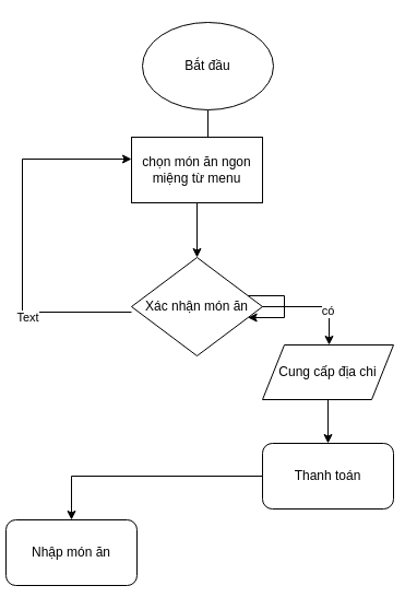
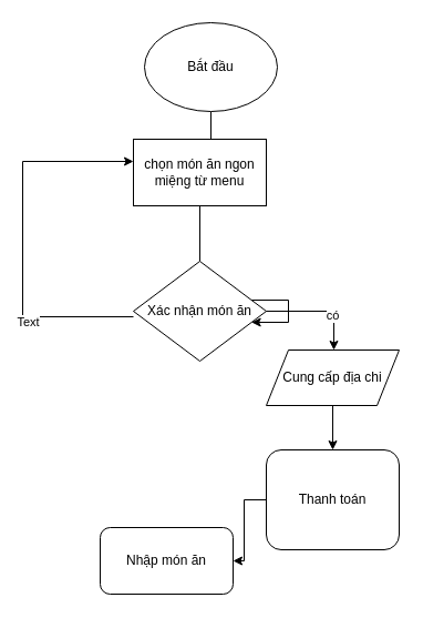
  <mxCell id="0" />
  <mxCell id="1" parent="0" />
  <mxCell id="2" value="" style="edgeStyle=orthogonalEdgeStyle;rounded=0;orthogonalLoop=1;jettySize=auto;html=1;" edge="1" parent="1" source="3"><mxGeometry relative="1" as="geometry"><mxPoint x="180" y="155" as="targetPoint" /></mxGeometry></mxCell>
  <mxCell id="3" value="Bắt đầu" style="ellipse;whiteSpace=wrap;html=1;" vertex="1" parent="1"><mxGeometry x="130" y="20" width="120" height="80" as="geometry" /></mxCell>
- <mxCell id="4" value="" style="edgeStyle=orthogonalEdgeStyle;rounded=0;orthogonalLoop=1;jettySize=auto;html=1;" edge="1" parent="1" source="5" target="10"><mxGeometry relative="1" as="geometry" /></mxCell>
+ <mxCell id="4" value="" style="edgeStyle=orthogonalEdgeStyle;rounded=0;orthogonalLoop=1;jettySize=auto;html=1;endArrow=none;" edge="1" parent="1" source="5" target="10"><mxGeometry relative="1" as="geometry" /></mxCell>
  <mxCell id="5" value="chọn món ăn ngon miệng từ menu" style="rounded=0;whiteSpace=wrap;html=1;" vertex="1" parent="1"><mxGeometry x="120" y="125" width="120" height="60" as="geometry" /></mxCell>
  <mxCell id="6" style="edgeStyle=orthogonalEdgeStyle;rounded=0;orthogonalLoop=1;jettySize=auto;html=1;" edge="1" parent="1"><mxGeometry relative="1" as="geometry"><mxPoint x="301" y="315" as="targetPoint" /><mxPoint x="220" y="285" as="sourcePoint" /><Array as="points"><mxPoint x="190" y="285" /><mxPoint x="190" y="280" /><mxPoint x="301" y="280" /></Array></mxGeometry></mxCell>
  <mxCell id="7" value="có" style="edgeLabel;html=1;align=center;verticalAlign=middle;resizable=0;points=[];" vertex="1" connectable="0" parent="6"><mxGeometry x="0.65" y="-2" relative="1" as="geometry"><mxPoint as="offset" /></mxGeometry></mxCell>
  <mxCell id="8" style="edgeStyle=orthogonalEdgeStyle;rounded=0;orthogonalLoop=1;jettySize=auto;html=1;exitX=0;exitY=0.5;exitDx=0;exitDy=0;entryX=0;entryY=0.25;entryDx=0;entryDy=0;" edge="1" parent="1"><mxGeometry relative="1" as="geometry"><mxPoint x="120" y="285" as="sourcePoint" /><mxPoint x="120" y="145" as="targetPoint" /><Array as="points"><mxPoint x="20" y="285" /><mxPoint x="20" y="145" /></Array></mxGeometry></mxCell>
  <mxCell id="9" value="Text" style="edgeLabel;html=1;align=center;verticalAlign=middle;resizable=0;points=[];" vertex="1" connectable="0" parent="8"><mxGeometry x="-0.437" y="4" relative="1" as="geometry"><mxPoint as="offset" /></mxGeometry></mxCell>
  <mxCell id="10" value="Xác nhận món ăn" style="rhombus;whiteSpace=wrap;html=1;rounded=0;" vertex="1" parent="1"><mxGeometry x="120" y="235" width="120" height="90" as="geometry" /></mxCell>
  <mxCell id="11" style="edgeStyle=orthogonalEdgeStyle;rounded=0;orthogonalLoop=1;jettySize=auto;html=1;" edge="1" parent="1" source="12" target="14"><mxGeometry relative="1" as="geometry"><mxPoint x="300" y="405" as="targetPoint" /></mxGeometry></mxCell>
  <mxCell id="12" value="Cung cấp địa chi" style="shape=parallelogram;perimeter=parallelogramPerimeter;whiteSpace=wrap;html=1;fixedSize=1;" vertex="1" parent="1"><mxGeometry x="240" y="315" width="120" height="50" as="geometry" /></mxCell>
  <mxCell id="13" style="edgeStyle=orthogonalEdgeStyle;rounded=0;orthogonalLoop=1;jettySize=auto;html=1;" edge="1" parent="1" source="14" target="15"><mxGeometry relative="1" as="geometry"><mxPoint x="150" y="505" as="targetPoint" /></mxGeometry></mxCell>
- <mxCell id="14" value="Thanh toán" style="rounded=1;whiteSpace=wrap;html=1;" vertex="1" parent="1"><mxGeometry x="240" y="405" width="120" height="60" as="geometry" /></mxCell>
- <mxCell id="15" value="Nhập món ăn" style="rounded=1;whiteSpace=wrap;html=1;" vertex="1" parent="1"><mxGeometry x="5" y="475" width="120" height="60" as="geometry" /></mxCell>
+ <mxCell id="14" value="Thanh toán" style="rounded=1;whiteSpace=wrap;html=1;" vertex="1" parent="1"><mxGeometry x="240" y="405" width="120" height="90" as="geometry" /></mxCell>
+ <mxCell id="15" value="Nhập món ăn" style="rounded=1;whiteSpace=wrap;html=1;" vertex="1" parent="1"><mxGeometry x="90" y="475" width="120" height="60" as="geometry" /></mxCell>
  <mxCell id="16" style="edgeStyle=orthogonalEdgeStyle;rounded=0;orthogonalLoop=1;jettySize=auto;html=1;" edge="1" parent="1" source="10" target="10"><mxGeometry relative="1" as="geometry" /></mxCell>
